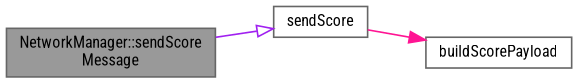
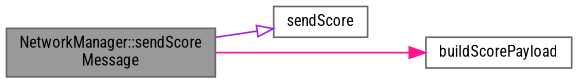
  digraph {
    fontname="Roboto Condensed"
    rankdir=LR
    node [color=grey40 fillcolor=white fontname="Roboto Condensed" fontsize=10 shape=box style=filled]
    edge [fontname="Roboto Condensed" fontsize=10 labelfontname=Helvetica labelfontsize=10 style=solid]
    n1 [color=gray40 fillcolor=grey60 fontcolor=black height=0.2 label="NetworkManager::sendScore\lMessage" width=0.4]
    n2 [height=0.2 label=sendScore width=0.4]
    n3 [height=0.2 label=buildScorePayload width=0.4]
    n1 -> n2 [arrowhead=onormal color=purple]
-   n2 -> n3 [arrowhead=normal color=deeppink]
+   n1 -> n3 [arrowhead=normal color=deeppink]
  }
